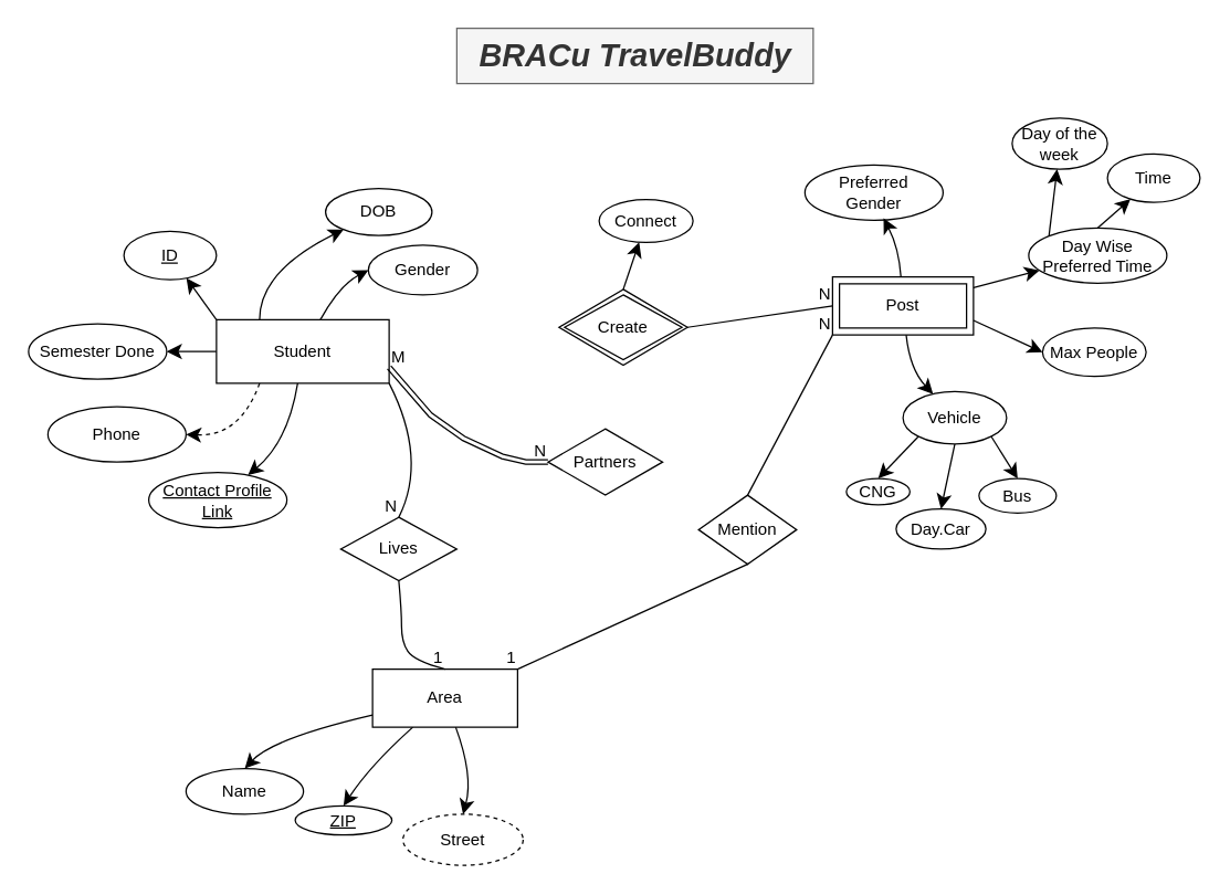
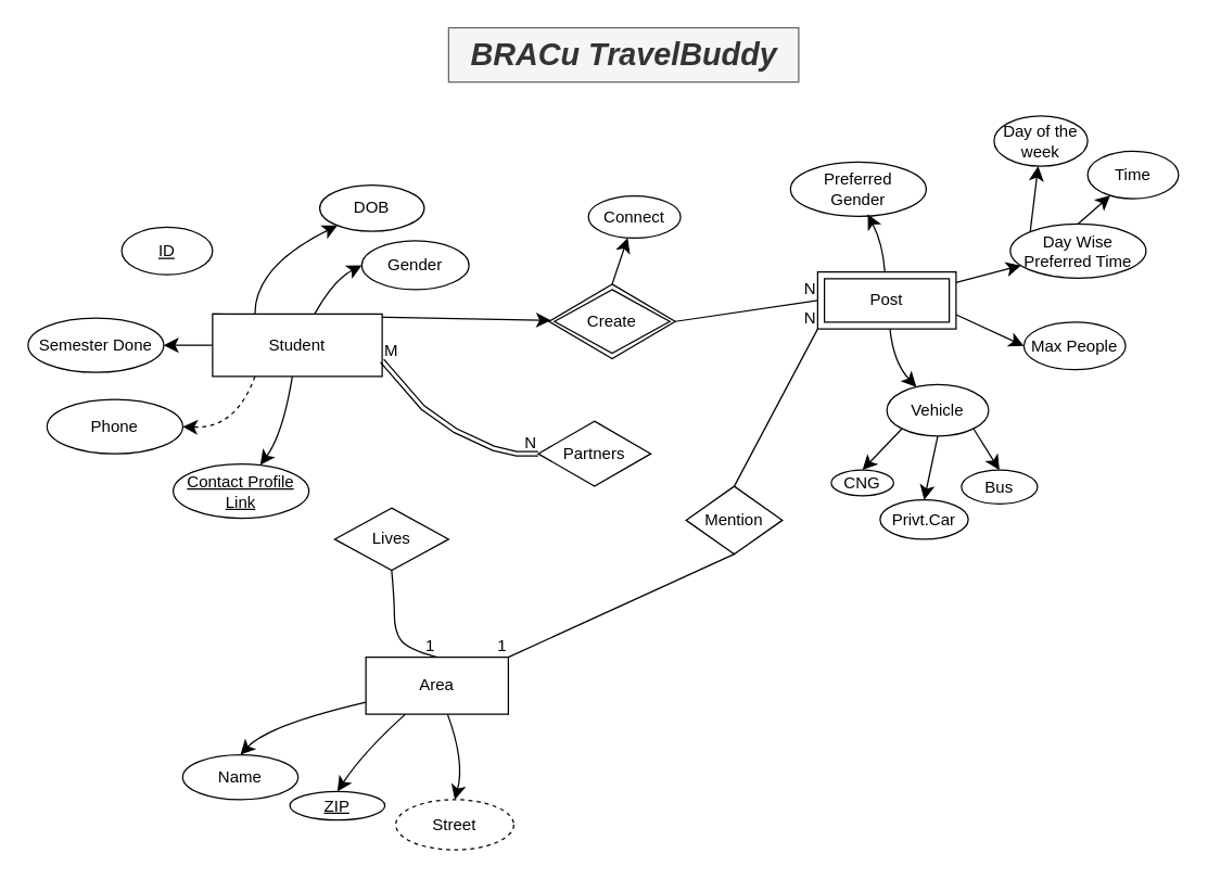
  <mxCell id="0" />
  <mxCell id="1" parent="0" />
  <mxCell id="2" style="edgeStyle=none;curved=1;rounded=0;orthogonalLoop=1;jettySize=auto;html=1;entryX=0;entryY=0.5;entryDx=0;entryDy=0;fontSize=12;startSize=8;endSize=8;" edge="1" parent="1" source="8" target="19"><mxGeometry relative="1" as="geometry"><Array as="points"><mxPoint x="245" y="206" /></Array></mxGeometry></mxCell>
  <mxCell id="3" style="edgeStyle=none;curved=1;rounded=0;orthogonalLoop=1;jettySize=auto;html=1;exitX=0.25;exitY=0;exitDx=0;exitDy=0;fontSize=12;startSize=8;endSize=8;" edge="1" parent="1" source="8" target="10"><mxGeometry relative="1" as="geometry"><Array as="points"><mxPoint x="187" y="196" /></Array></mxGeometry></mxCell>
- <mxCell id="4" style="edgeStyle=none;curved=1;rounded=0;orthogonalLoop=1;jettySize=auto;html=1;exitX=0;exitY=0;exitDx=0;exitDy=0;fontSize=12;startSize=8;endSize=8;" edge="1" parent="1" source="8" target="9"><mxGeometry relative="1" as="geometry" /></mxCell>
+ <mxCell id="4" style="edgeStyle=none;curved=1;rounded=0;orthogonalLoop=1;jettySize=auto;html=1;exitX=0;exitY=0;exitDx=0;exitDy=0;fontSize=12;startSize=8;endSize=8;" edge="1" parent="1" source="8" target="27"><mxGeometry relative="1" as="geometry" /></mxCell>
  <mxCell id="5" style="edgeStyle=none;curved=1;rounded=0;orthogonalLoop=1;jettySize=auto;html=1;exitX=0;exitY=0.5;exitDx=0;exitDy=0;entryX=1;entryY=0.5;entryDx=0;entryDy=0;fontSize=12;startSize=8;endSize=8;" edge="1" parent="1" source="8" target="11"><mxGeometry relative="1" as="geometry" /></mxCell>
  <mxCell id="6" style="edgeStyle=none;curved=1;rounded=0;orthogonalLoop=1;jettySize=auto;html=1;exitX=0.25;exitY=1;exitDx=0;exitDy=0;entryX=1;entryY=0.5;entryDx=0;entryDy=0;fontSize=12;startSize=8;endSize=8;dashed=1;" edge="1" parent="1" source="8" target="12"><mxGeometry relative="1" as="geometry"><Array as="points"><mxPoint x="173" y="316" /></Array></mxGeometry></mxCell>
  <mxCell id="7" style="edgeStyle=none;curved=1;rounded=0;orthogonalLoop=1;jettySize=auto;html=1;fontSize=12;startSize=8;endSize=8;" edge="1" parent="1" source="8" target="13"><mxGeometry relative="1" as="geometry"><Array as="points"><mxPoint x="208" y="319" /></Array></mxGeometry></mxCell>
  <mxCell id="8" value="Student" style="whiteSpace=wrap;html=1;align=center;" vertex="1" parent="1"><mxGeometry x="156" y="231" width="125" height="46" as="geometry" /></mxCell>
  <mxCell id="9" value="ID" style="ellipse;whiteSpace=wrap;html=1;align=center;fontStyle=4;" vertex="1" parent="1"><mxGeometry x="89" y="167" width="67" height="35" as="geometry" /></mxCell>
  <mxCell id="10" value="DOB" style="ellipse;whiteSpace=wrap;html=1;align=center;" vertex="1" parent="1"><mxGeometry x="235" y="136" width="77" height="34" as="geometry" /></mxCell>
  <mxCell id="11" value="Semester Done" style="ellipse;whiteSpace=wrap;html=1;align=center;" vertex="1" parent="1"><mxGeometry x="20" y="234" width="100" height="40" as="geometry" /></mxCell>
  <mxCell id="12" value="Phone" style="ellipse;whiteSpace=wrap;html=1;align=center;" vertex="1" parent="1"><mxGeometry x="34" y="294" width="100" height="40" as="geometry" /></mxCell>
- <mxCell id="13" value="Contact Profile Link" style="ellipse;whiteSpace=wrap;html=1;align=center;fontStyle=4;" vertex="1" parent="1"><mxGeometry x="107" y="341.5" width="100" height="40" as="geometry" /></mxCell>
+ <mxCell id="13" value="Contact Profile Link" style="ellipse;whiteSpace=wrap;html=1;align=center;fontStyle=4;" vertex="1" parent="1"><mxGeometry x="127" y="341.5" width="100" height="40" as="geometry" /></mxCell>
  <mxCell id="14" style="edgeStyle=none;curved=1;rounded=0;orthogonalLoop=1;jettySize=auto;html=1;fontSize=12;startSize=8;endSize=8;" edge="1" parent="1" source="17" target="39"><mxGeometry relative="1" as="geometry"><Array as="points"><mxPoint x="658" y="267" /></Array></mxGeometry></mxCell>
  <mxCell id="15" style="edgeStyle=none;curved=1;rounded=0;orthogonalLoop=1;jettySize=auto;html=1;fontSize=12;startSize=8;endSize=8;" edge="1" parent="1" source="17" target="49"><mxGeometry relative="1" as="geometry" /></mxCell>
  <mxCell id="16" style="edgeStyle=none;curved=1;rounded=0;orthogonalLoop=1;jettySize=auto;html=1;exitX=1;exitY=0.75;exitDx=0;exitDy=0;entryX=0;entryY=0.5;entryDx=0;entryDy=0;fontSize=12;startSize=8;endSize=8;" edge="1" parent="1" source="17" target="53"><mxGeometry relative="1" as="geometry" /></mxCell>
  <mxCell id="17" value="Post" style="shape=ext;margin=3;double=1;whiteSpace=wrap;html=1;align=center;" vertex="1" parent="1"><mxGeometry x="602" y="200" width="102" height="42" as="geometry" /></mxCell>
  <mxCell id="18" value="Preferred&lt;div&gt;Gender&lt;/div&gt;" style="ellipse;whiteSpace=wrap;html=1;align=center;" vertex="1" parent="1"><mxGeometry x="582" y="119" width="100" height="40" as="geometry" /></mxCell>
  <mxCell id="19" value="Gender" style="ellipse;whiteSpace=wrap;html=1;align=center;" vertex="1" parent="1"><mxGeometry x="266" y="177" width="79" height="36" as="geometry" /></mxCell>
  <mxCell id="20" style="edgeStyle=none;curved=1;rounded=0;orthogonalLoop=1;jettySize=auto;html=1;entryX=0.5;entryY=0;entryDx=0;entryDy=0;fontSize=12;startSize=8;endSize=8;" edge="1" parent="1" source="23" target="34"><mxGeometry relative="1" as="geometry"><Array as="points"><mxPoint x="197" y="534" /></Array></mxGeometry></mxCell>
  <mxCell id="21" style="edgeStyle=none;curved=1;rounded=0;orthogonalLoop=1;jettySize=auto;html=1;entryX=0.5;entryY=0;entryDx=0;entryDy=0;fontSize=12;startSize=8;endSize=8;" edge="1" parent="1" source="23" target="33"><mxGeometry relative="1" as="geometry"><Array as="points"><mxPoint x="267" y="554" /></Array></mxGeometry></mxCell>
  <mxCell id="22" style="edgeStyle=none;curved=1;rounded=0;orthogonalLoop=1;jettySize=auto;html=1;entryX=0.5;entryY=0;entryDx=0;entryDy=0;fontSize=12;startSize=8;endSize=8;" edge="1" parent="1" source="23" target="35"><mxGeometry relative="1" as="geometry"><Array as="points"><mxPoint x="342" y="561" /></Array></mxGeometry></mxCell>
  <mxCell id="23" value="Area" style="whiteSpace=wrap;html=1;align=center;" vertex="1" parent="1"><mxGeometry x="269" y="484" width="105" height="42" as="geometry" /></mxCell>
  <mxCell id="24" value="" style="endArrow=none;html=1;rounded=0;fontSize=12;startSize=8;endSize=8;curved=1;entryX=0;entryY=0.5;entryDx=0;entryDy=0;exitX=1;exitY=0.5;exitDx=0;exitDy=0;" edge="1" parent="1" source="27" target="17"><mxGeometry relative="1" as="geometry"><mxPoint x="520" y="247" as="sourcePoint" /><mxPoint x="562" y="331" as="targetPoint" /></mxGeometry></mxCell>
  <mxCell id="25" value="N" style="resizable=0;html=1;whiteSpace=wrap;align=right;verticalAlign=bottom;" connectable="0" vertex="1" parent="24"><mxGeometry x="1" relative="1" as="geometry" /></mxCell>
  <mxCell id="26" style="edgeStyle=none;curved=1;rounded=0;orthogonalLoop=1;jettySize=auto;html=1;exitX=0.5;exitY=0;exitDx=0;exitDy=0;fontSize=12;startSize=8;endSize=8;" edge="1" parent="1" source="27" target="60"><mxGeometry relative="1" as="geometry" /></mxCell>
  <mxCell id="27" value="Create" style="shape=rhombus;double=1;perimeter=rhombusPerimeter;whiteSpace=wrap;html=1;align=center;" vertex="1" parent="1"><mxGeometry x="404" y="209" width="93" height="55" as="geometry" /></mxCell>
  <mxCell id="28" value="Lives" style="shape=rhombus;perimeter=rhombusPerimeter;whiteSpace=wrap;html=1;align=center;" vertex="1" parent="1"><mxGeometry x="246" y="374" width="84" height="46" as="geometry" /></mxCell>
- <mxCell id="29" value="" style="endArrow=none;html=1;rounded=0;fontSize=12;startSize=8;endSize=8;curved=1;exitX=1;exitY=1;exitDx=0;exitDy=0;entryX=0.5;entryY=0;entryDx=0;entryDy=0;" edge="1" parent="1" source="8" target="28"><mxGeometry relative="1" as="geometry"><mxPoint x="270" y="292" as="sourcePoint" /><mxPoint x="562" y="330" as="targetPoint" /><Array as="points"><mxPoint x="309" y="332" /></Array></mxGeometry></mxCell>
- <mxCell id="30" value="N" style="resizable=0;html=1;whiteSpace=wrap;align=right;verticalAlign=bottom;" connectable="0" vertex="1" parent="29"><mxGeometry x="1" relative="1" as="geometry" /></mxCell>
  <mxCell id="31" value="" style="endArrow=none;html=1;rounded=0;fontSize=12;startSize=8;endSize=8;curved=1;entryX=0.5;entryY=0;entryDx=0;entryDy=0;exitX=0.5;exitY=1;exitDx=0;exitDy=0;" edge="1" parent="1" source="28" target="23"><mxGeometry relative="1" as="geometry"><mxPoint x="402" y="330" as="sourcePoint" /><mxPoint x="562" y="330" as="targetPoint" /><Array as="points"><mxPoint x="290" y="442" /><mxPoint x="290" y="464" /><mxPoint x="299" y="478" /></Array></mxGeometry></mxCell>
  <mxCell id="32" value="1" style="resizable=0;html=1;whiteSpace=wrap;align=right;verticalAlign=bottom;" connectable="0" vertex="1" parent="31"><mxGeometry x="1" relative="1" as="geometry" /></mxCell>
  <mxCell id="33" value="ZIP" style="ellipse;whiteSpace=wrap;html=1;align=center;fontStyle=4;" vertex="1" parent="1"><mxGeometry x="213" y="583" width="70" height="21" as="geometry" /></mxCell>
  <mxCell id="34" value="Name" style="ellipse;whiteSpace=wrap;html=1;align=center;" vertex="1" parent="1"><mxGeometry x="134" y="556" width="85" height="33" as="geometry" /></mxCell>
  <mxCell id="35" value="Street" style="ellipse;whiteSpace=wrap;html=1;align=center;dashed=1;" vertex="1" parent="1"><mxGeometry x="291" y="589" width="87" height="37" as="geometry" /></mxCell>
  <mxCell id="36" style="edgeStyle=none;curved=1;rounded=0;orthogonalLoop=1;jettySize=auto;html=1;exitX=0.5;exitY=1;exitDx=0;exitDy=0;entryX=0.5;entryY=0;entryDx=0;entryDy=0;fontSize=12;startSize=8;endSize=8;" edge="1" parent="1" source="39" target="41"><mxGeometry relative="1" as="geometry" /></mxCell>
  <mxCell id="37" style="edgeStyle=none;curved=1;rounded=0;orthogonalLoop=1;jettySize=auto;html=1;exitX=0;exitY=1;exitDx=0;exitDy=0;entryX=0.5;entryY=0;entryDx=0;entryDy=0;fontSize=12;startSize=8;endSize=8;" edge="1" parent="1" source="39" target="40"><mxGeometry relative="1" as="geometry" /></mxCell>
  <mxCell id="38" style="edgeStyle=none;curved=1;rounded=0;orthogonalLoop=1;jettySize=auto;html=1;exitX=1;exitY=1;exitDx=0;exitDy=0;entryX=0.5;entryY=0;entryDx=0;entryDy=0;fontSize=12;startSize=8;endSize=8;" edge="1" parent="1" source="39" target="58"><mxGeometry relative="1" as="geometry" /></mxCell>
  <mxCell id="39" value="Vehicle" style="ellipse;whiteSpace=wrap;html=1;align=center;" vertex="1" parent="1"><mxGeometry x="653" y="283" width="75" height="38" as="geometry" /></mxCell>
  <mxCell id="40" value="CNG" style="ellipse;whiteSpace=wrap;html=1;align=center;" vertex="1" parent="1"><mxGeometry x="612" y="346" width="46" height="19" as="geometry" /></mxCell>
- <mxCell id="41" value="Day.Car" style="ellipse;whiteSpace=wrap;html=1;align=center;" vertex="1" parent="1"><mxGeometry x="648" y="368" width="65" height="29" as="geometry" /></mxCell>
+ <mxCell id="41" value="Privt.Car" style="ellipse;whiteSpace=wrap;html=1;align=center;" vertex="1" parent="1"><mxGeometry x="648" y="368" width="65" height="29" as="geometry" /></mxCell>
  <mxCell id="42" value="Mention" style="shape=rhombus;perimeter=rhombusPerimeter;whiteSpace=wrap;html=1;align=center;" vertex="1" parent="1"><mxGeometry x="505" y="358" width="71" height="50" as="geometry" /></mxCell>
  <mxCell id="43" value="" style="endArrow=none;html=1;rounded=0;fontSize=12;startSize=8;endSize=8;curved=1;entryX=1;entryY=0;entryDx=0;entryDy=0;exitX=0.5;exitY=1;exitDx=0;exitDy=0;" edge="1" parent="1" source="42" target="23"><mxGeometry relative="1" as="geometry"><mxPoint x="402" y="328" as="sourcePoint" /><mxPoint x="562" y="328" as="targetPoint" /></mxGeometry></mxCell>
  <mxCell id="44" value="1" style="resizable=0;html=1;whiteSpace=wrap;align=right;verticalAlign=bottom;" connectable="0" vertex="1" parent="43"><mxGeometry x="1" relative="1" as="geometry" /></mxCell>
  <mxCell id="45" value="" style="endArrow=none;html=1;rounded=0;fontSize=12;startSize=8;endSize=8;curved=1;exitX=0.5;exitY=0;exitDx=0;exitDy=0;entryX=0;entryY=1;entryDx=0;entryDy=0;" edge="1" parent="1" source="42" target="17"><mxGeometry relative="1" as="geometry"><mxPoint x="402" y="328" as="sourcePoint" /><mxPoint x="618" y="238" as="targetPoint" /></mxGeometry></mxCell>
  <mxCell id="46" value="N" style="resizable=0;html=1;whiteSpace=wrap;align=right;verticalAlign=bottom;" connectable="0" vertex="1" parent="45"><mxGeometry x="1" relative="1" as="geometry" /></mxCell>
  <mxCell id="47" style="edgeStyle=none;curved=1;rounded=0;orthogonalLoop=1;jettySize=auto;html=1;exitX=0;exitY=0;exitDx=0;exitDy=0;fontSize=12;startSize=8;endSize=8;" edge="1" parent="1" source="49" target="50"><mxGeometry relative="1" as="geometry" /></mxCell>
  <mxCell id="48" style="edgeStyle=none;curved=1;rounded=0;orthogonalLoop=1;jettySize=auto;html=1;exitX=0.5;exitY=0;exitDx=0;exitDy=0;fontSize=12;startSize=8;endSize=8;" edge="1" parent="1" source="49" target="51"><mxGeometry relative="1" as="geometry" /></mxCell>
  <mxCell id="49" value="Day Wise&lt;div&gt;Preferred Time&lt;/div&gt;" style="ellipse;whiteSpace=wrap;html=1;align=center;" vertex="1" parent="1"><mxGeometry x="744" y="164.5" width="100" height="40" as="geometry" /></mxCell>
  <mxCell id="50" value="Day of the week" style="ellipse;whiteSpace=wrap;html=1;align=center;" vertex="1" parent="1"><mxGeometry x="732" y="85" width="69" height="37" as="geometry" /></mxCell>
  <mxCell id="51" value="Time" style="ellipse;whiteSpace=wrap;html=1;align=center;" vertex="1" parent="1"><mxGeometry x="801" y="111" width="67" height="35" as="geometry" /></mxCell>
  <mxCell id="52" style="edgeStyle=none;curved=1;rounded=0;orthogonalLoop=1;jettySize=auto;html=1;entryX=0.569;entryY=0.962;entryDx=0;entryDy=0;entryPerimeter=0;fontSize=12;startSize=8;endSize=8;" edge="1" parent="1" source="17" target="18"><mxGeometry relative="1" as="geometry"><Array as="points"><mxPoint x="650" y="179" /></Array></mxGeometry></mxCell>
  <mxCell id="53" value="Max People" style="ellipse;whiteSpace=wrap;html=1;align=center;" vertex="1" parent="1"><mxGeometry x="754" y="237" width="75" height="35" as="geometry" /></mxCell>
  <mxCell id="54" value="Partners" style="shape=rhombus;perimeter=rhombusPerimeter;whiteSpace=wrap;html=1;align=center;" vertex="1" parent="1"><mxGeometry x="396" y="310" width="83" height="48" as="geometry" /></mxCell>
  <mxCell id="55" value="" style="shape=link;html=1;rounded=0;fontSize=12;startSize=8;endSize=8;curved=1;exitX=1;exitY=0.75;exitDx=0;exitDy=0;entryX=0;entryY=0.5;entryDx=0;entryDy=0;width=3.333;" edge="1" parent="1" source="8" target="54"><mxGeometry relative="1" as="geometry"><mxPoint x="403" y="328" as="sourcePoint" /><mxPoint x="563" y="328" as="targetPoint" /><Array as="points"><mxPoint x="311" y="300" /><mxPoint x="335" y="317" /><mxPoint x="363" y="330" /><mxPoint x="380" y="334" /></Array></mxGeometry></mxCell>
  <mxCell id="56" value="M" style="resizable=0;html=1;whiteSpace=wrap;align=left;verticalAlign=bottom;" connectable="0" vertex="1" parent="55"><mxGeometry x="-1" relative="1" as="geometry" /></mxCell>
  <mxCell id="57" value="N" style="resizable=0;html=1;whiteSpace=wrap;align=right;verticalAlign=bottom;" connectable="0" vertex="1" parent="55"><mxGeometry x="1" relative="1" as="geometry" /></mxCell>
  <mxCell id="58" value="Bus" style="ellipse;whiteSpace=wrap;html=1;align=center;" vertex="1" parent="1"><mxGeometry x="708" y="346" width="56" height="25" as="geometry" /></mxCell>
  <mxCell id="59" style="edgeStyle=none;curved=1;rounded=0;orthogonalLoop=1;jettySize=auto;html=1;entryX=0.5;entryY=0;entryDx=0;entryDy=0;fontSize=12;startSize=8;endSize=8;" edge="1" parent="1" source="58" target="58"><mxGeometry relative="1" as="geometry" /></mxCell>
  <mxCell id="60" value="Connect" style="ellipse;whiteSpace=wrap;html=1;align=center;" vertex="1" parent="1"><mxGeometry x="433" y="144" width="68" height="31" as="geometry" /></mxCell>
  <mxCell id="61" style="edgeStyle=none;curved=1;rounded=0;orthogonalLoop=1;jettySize=auto;html=1;entryX=0.5;entryY=1;entryDx=0;entryDy=0;fontSize=12;startSize=8;endSize=8;" edge="1" parent="1" source="60" target="60"><mxGeometry relative="1" as="geometry" /></mxCell>
  <mxCell id="62" value="&lt;i style=&quot;&quot;&gt;&lt;font style=&quot;font-size: 23px;&quot;&gt;BRACu TravelBuddy&lt;/font&gt;&lt;/i&gt;" style="text;html=1;fontSize=24;fontStyle=1;verticalAlign=middle;align=center;fillColor=#f5f5f5;fontColor=#333333;strokeColor=#666666;" vertex="1" parent="1"><mxGeometry x="330" y="20" width="258" height="40" as="geometry" /></mxCell>
